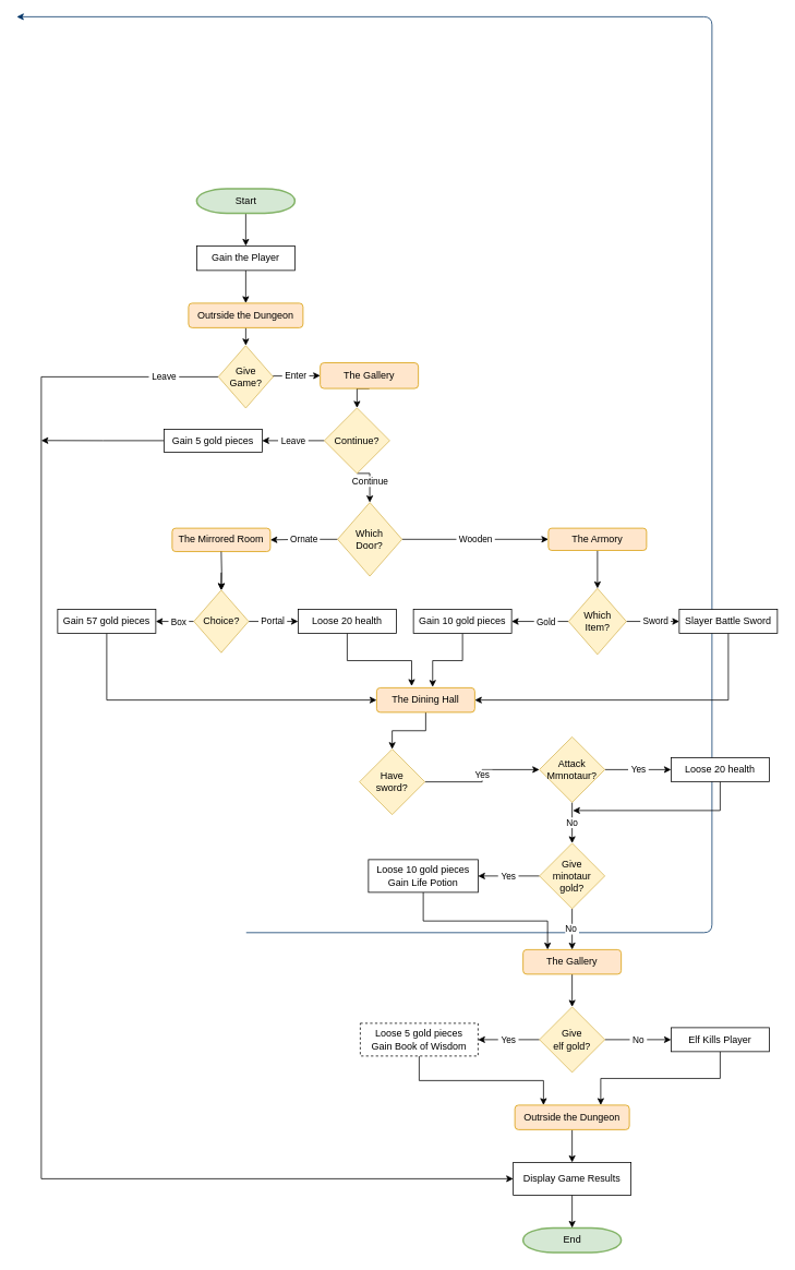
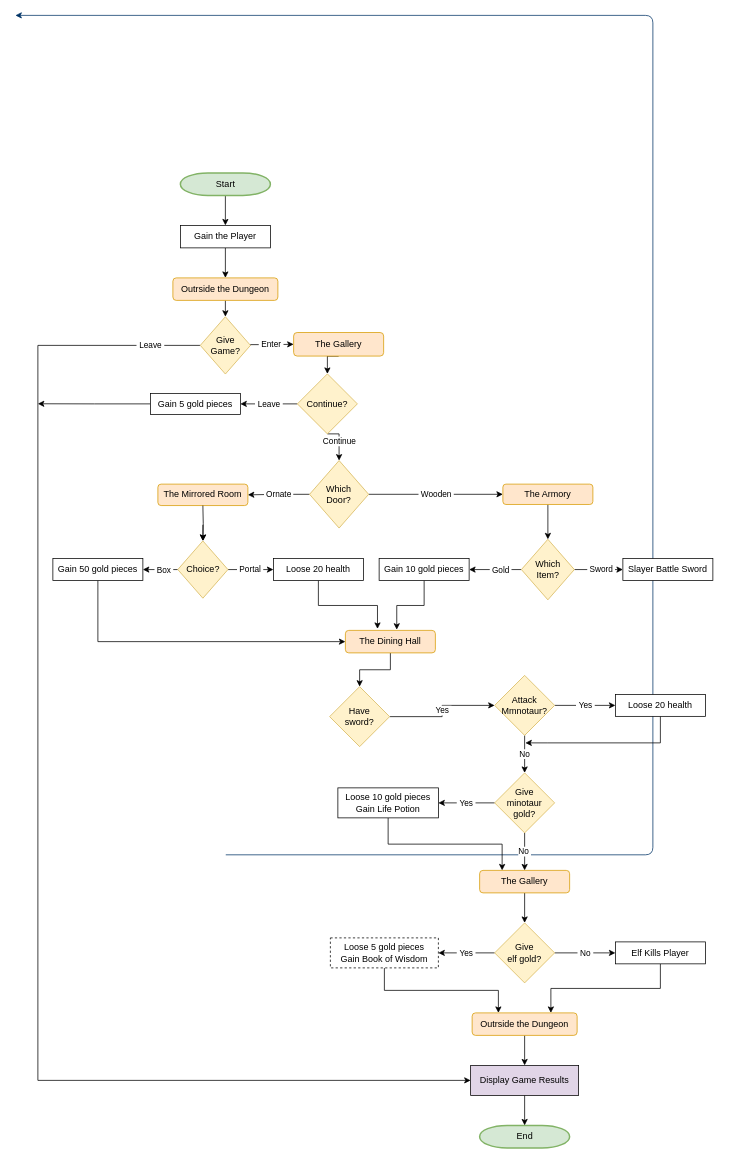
  <mxCell id="0" />
  <mxCell id="1" parent="0" />
  <mxCell id="2" style="edgeStyle=orthogonalEdgeStyle;rounded=0;orthogonalLoop=1;jettySize=auto;html=1;exitX=0.5;exitY=1;exitDx=0;exitDy=0;exitPerimeter=0;entryX=0.5;entryY=0;entryDx=0;entryDy=0;" edge="1" parent="1" source="3" target="7"><mxGeometry relative="1" as="geometry" /></mxCell>
  <mxCell id="3" value="Start" style="shape=mxgraph.flowchart.terminator;strokeWidth=2;gradientDirection=north;fontStyle=0;html=1;fillColor=#d5e8d4;strokeColor=#82b366;" parent="1" vertex="1"><mxGeometry x="240" y="230" width="120" height="30" as="geometry" /></mxCell>
  <mxCell id="4" value="End" style="shape=mxgraph.flowchart.terminator;strokeWidth=2;gradientDirection=north;fontStyle=0;html=1;fillColor=#d5e8d4;strokeColor=#82b366;" parent="1" vertex="1"><mxGeometry x="639" y="1500" width="120" height="30" as="geometry" /></mxCell>
  <mxCell id="5" value="" style="edgeStyle=elbowEdgeStyle;elbow=horizontal;exitX=1;exitY=0.5;exitPerimeter=0;entryX=0.905;entryY=0.5;entryPerimeter=0;fontStyle=1;strokeColor=#003366;strokeWidth=1;html=1;" parent="1" edge="1"><mxGeometry width="100" height="100" as="geometry"><mxPoint x="300.5" y="1139.25" as="sourcePoint" /><mxPoint x="20" as="targetPoint" y="20" /><Array as="points"><mxPoint x="870" y="1340" /></Array></mxGeometry></mxCell>
  <mxCell id="6" style="edgeStyle=orthogonalEdgeStyle;rounded=0;orthogonalLoop=1;jettySize=auto;html=1;exitX=0.5;exitY=1;exitDx=0;exitDy=0;entryX=0.5;entryY=0;entryDx=0;entryDy=0;" edge="1" parent="1" source="7" target="9"><mxGeometry relative="1" as="geometry" /></mxCell>
  <mxCell id="7" value="Gain the Player" style="rounded=0;whiteSpace=wrap;html=1;" vertex="1" parent="1"><mxGeometry x="240" y="300" width="120" height="30" as="geometry" /></mxCell>
  <mxCell id="8" style="edgeStyle=orthogonalEdgeStyle;rounded=0;orthogonalLoop=1;jettySize=auto;html=1;exitX=0.5;exitY=1;exitDx=0;exitDy=0;entryX=0.5;entryY=0;entryDx=0;entryDy=0;" edge="1" parent="1" source="9" target="12"><mxGeometry relative="1" as="geometry" /></mxCell>
  <mxCell id="9" value="Outrside the Dungeon" style="rounded=1;whiteSpace=wrap;html=1;fillColor=#ffe6cc;strokeColor=#d79b00;" vertex="1" parent="1"><mxGeometry x="230" y="370" width="140" height="30" as="geometry" /></mxCell>
  <mxCell id="10" value="&amp;nbsp;Enter&amp;nbsp;" style="edgeStyle=orthogonalEdgeStyle;rounded=0;orthogonalLoop=1;jettySize=auto;html=1;exitX=1;exitY=0.5;exitDx=0;exitDy=0;entryX=0;entryY=0.5;entryDx=0;entryDy=0;" edge="1" parent="1" source="12" target="14"><mxGeometry relative="1" as="geometry"><Array as="points"><mxPoint x="360" y="459" /><mxPoint x="360" y="459" /></Array></mxGeometry></mxCell>
  <mxCell id="11" value="&amp;nbsp;Leave&amp;nbsp;" style="edgeStyle=orthogonalEdgeStyle;rounded=0;orthogonalLoop=1;jettySize=auto;html=1;exitX=0;exitY=0.5;exitDx=0;exitDy=0;entryX=0;entryY=0.5;entryDx=0;entryDy=0;" edge="1" parent="1" source="12" target="69"><mxGeometry x="-0.925" relative="1" as="geometry"><Array as="points"><mxPoint x="50" y="460" /><mxPoint x="50" y="1440" /></Array><mxPoint as="offset" /></mxGeometry></mxCell>
  <mxCell id="12" value="Give&lt;br&gt;Game?" style="rhombus;whiteSpace=wrap;html=1;fillColor=#fff2cc;strokeColor=#d6b656;" vertex="1" parent="1"><mxGeometry x="266.55" y="421.78" width="66.9" height="76.44" as="geometry" /></mxCell>
  <mxCell id="13" style="edgeStyle=orthogonalEdgeStyle;rounded=0;orthogonalLoop=1;jettySize=auto;html=1;exitX=0.5;exitY=1;exitDx=0;exitDy=0;entryX=0.5;entryY=0;entryDx=0;entryDy=0;" edge="1" parent="1" source="14" target="52"><mxGeometry relative="1" as="geometry" /></mxCell>
  <mxCell id="14" value="The Gallery" style="rounded=1;whiteSpace=wrap;html=1;fillColor=#ffe6cc;strokeColor=#d79b00;" vertex="1" parent="1"><mxGeometry x="391" y="442.85" width="120" height="31.43" as="geometry" /></mxCell>
  <mxCell id="15" value="&amp;nbsp;Wooden&amp;nbsp;" style="edgeStyle=orthogonalEdgeStyle;rounded=0;orthogonalLoop=1;jettySize=auto;html=1;exitX=1;exitY=0.5;exitDx=0;exitDy=0;entryX=0;entryY=0.5;entryDx=0;entryDy=0;" edge="1" parent="1" source="17" target="20"><mxGeometry relative="1" as="geometry"><mxPoint x="520" y="658.57" as="targetPoint" /></mxGeometry></mxCell>
  <mxCell id="16" value="&amp;nbsp;Ornate&amp;nbsp;" style="edgeStyle=orthogonalEdgeStyle;rounded=0;orthogonalLoop=1;jettySize=auto;html=1;exitX=0;exitY=0.5;exitDx=0;exitDy=0;entryX=1;entryY=0.5;entryDx=0;entryDy=0;entryPerimeter=0;" edge="1" parent="1" source="17" target="18"><mxGeometry relative="1" as="geometry"><mxPoint x="360" y="660" as="targetPoint" /></mxGeometry></mxCell>
  <mxCell id="17" value="Which&lt;br&gt;Door?" style="rhombus;whiteSpace=wrap;html=1;fillColor=#fff2cc;strokeColor=#d6b656;" vertex="1" parent="1"><mxGeometry x="412.25" y="613.57" width="78.75" height="90" as="geometry" /></mxCell>
  <mxCell id="18" value="The Mirrored Room" style="rounded=1;whiteSpace=wrap;html=1;fillColor=#ffe6cc;strokeColor=#d79b00;" vertex="1" parent="1"><mxGeometry x="210" y="645" width="120" height="28.57" as="geometry" /></mxCell>
  <mxCell id="19" style="edgeStyle=orthogonalEdgeStyle;rounded=0;orthogonalLoop=1;jettySize=auto;html=1;exitX=0.5;exitY=1;exitDx=0;exitDy=0;entryX=0.5;entryY=0;entryDx=0;entryDy=0;" edge="1" parent="1" source="20" target="33"><mxGeometry relative="1" as="geometry" /></mxCell>
  <mxCell id="20" value="The Armory" style="rounded=1;whiteSpace=wrap;html=1;fillColor=#ffe6cc;strokeColor=#d79b00;" vertex="1" parent="1"><mxGeometry x="670" y="645" width="120" height="27.14" as="geometry" /></mxCell>
  <mxCell id="21" value="" style="edgeStyle=orthogonalEdgeStyle;rounded=0;orthogonalLoop=1;jettySize=auto;html=1;" edge="1" parent="1" target="25"><mxGeometry relative="1" as="geometry"><mxPoint x="270" y="673.57" as="sourcePoint" /></mxGeometry></mxCell>
  <mxCell id="22" style="edgeStyle=orthogonalEdgeStyle;rounded=0;orthogonalLoop=1;jettySize=auto;html=1;exitX=0.5;exitY=1;exitDx=0;exitDy=0;entryX=0.5;entryY=0;entryDx=0;entryDy=0;" edge="1" parent="1" target="25"><mxGeometry relative="1" as="geometry"><mxPoint x="270" y="699.28" as="sourcePoint" /></mxGeometry></mxCell>
  <mxCell id="23" value="&amp;nbsp;Box&amp;nbsp;" style="edgeStyle=orthogonalEdgeStyle;rounded=0;orthogonalLoop=1;jettySize=auto;html=1;exitX=0;exitY=0.5;exitDx=0;exitDy=0;entryX=1;entryY=0.5;entryDx=0;entryDy=0;" edge="1" parent="1" source="25" target="27"><mxGeometry x="-0.183" y="1" relative="1" as="geometry"><mxPoint x="190" y="758.565" as="targetPoint" /><mxPoint as="offset" /></mxGeometry></mxCell>
  <mxCell id="24" value="&amp;nbsp;Portal&amp;nbsp;" style="edgeStyle=orthogonalEdgeStyle;rounded=0;orthogonalLoop=1;jettySize=auto;html=1;exitX=1;exitY=0.5;exitDx=0;exitDy=0;entryX=0;entryY=0.5;entryDx=0;entryDy=0;" edge="1" parent="1" source="25" target="29"><mxGeometry relative="1" as="geometry" /></mxCell>
  <mxCell id="25" value="Choice?" style="rhombus;whiteSpace=wrap;html=1;fillColor=#fff2cc;strokeColor=#d6b656;" vertex="1" parent="1"><mxGeometry x="236.56" y="720.7" width="66.89" height="76.44" as="geometry" /></mxCell>
  <mxCell id="26" style="edgeStyle=orthogonalEdgeStyle;rounded=0;orthogonalLoop=1;jettySize=auto;html=1;exitX=0.5;exitY=1;exitDx=0;exitDy=0;entryX=0;entryY=0.5;entryDx=0;entryDy=0;" edge="1" parent="1" source="27" target="39"><mxGeometry relative="1" as="geometry" /></mxCell>
- <mxCell id="27" value="Gain 57 gold pieces" style="rounded=0;whiteSpace=wrap;html=1;" vertex="1" parent="1"><mxGeometry x="70" y="744.28" width="120" height="29.28" as="geometry" /></mxCell>
+ <mxCell id="27" value="Gain 50 gold pieces" style="rounded=0;whiteSpace=wrap;html=1;" vertex="1" parent="1"><mxGeometry x="70" y="744.28" width="120" height="29.28" as="geometry" /></mxCell>
  <mxCell id="28" style="edgeStyle=orthogonalEdgeStyle;rounded=0;orthogonalLoop=1;jettySize=auto;html=1;exitX=0.5;exitY=1;exitDx=0;exitDy=0;entryX=0.357;entryY=-0.067;entryDx=0;entryDy=0;entryPerimeter=0;" edge="1" parent="1" source="29" target="39"><mxGeometry relative="1" as="geometry" /></mxCell>
  <mxCell id="29" value="Loose 20 health" style="rounded=0;whiteSpace=wrap;html=1;" vertex="1" parent="1"><mxGeometry x="364" y="744.28" width="120" height="29.28" as="geometry" /></mxCell>
  <mxCell id="30" value="&amp;nbsp;Gold&amp;nbsp;" style="edgeStyle=orthogonalEdgeStyle;rounded=0;orthogonalLoop=1;jettySize=auto;html=1;exitX=0;exitY=0.5;exitDx=0;exitDy=0;entryX=1;entryY=0.5;entryDx=0;entryDy=0;" edge="1" parent="1" source="33" target="35"><mxGeometry x="-0.183" y="1" relative="1" as="geometry"><mxPoint x="650" y="757.495" as="targetPoint" /><mxPoint as="offset" /></mxGeometry></mxCell>
  <mxCell id="31" style="edgeStyle=orthogonalEdgeStyle;rounded=0;orthogonalLoop=1;jettySize=auto;html=1;exitX=1;exitY=0.5;exitDx=0;exitDy=0;entryX=0;entryY=0.5;entryDx=0;entryDy=0;" edge="1" parent="1" source="33" target="37"><mxGeometry relative="1" as="geometry" /></mxCell>
  <mxCell id="32" value="&amp;nbsp;Sword&amp;nbsp;" style="edgeLabel;html=1;align=center;verticalAlign=middle;resizable=0;points=[];" vertex="1" connectable="0" parent="31"><mxGeometry x="0.23" y="1" relative="1" as="geometry"><mxPoint x="-5" y="1" as="offset" /></mxGeometry></mxCell>
  <mxCell id="33" value="Which&lt;br&gt;Item?" style="rhombus;whiteSpace=wrap;html=1;fillColor=#fff2cc;strokeColor=#d6b656;" vertex="1" parent="1"><mxGeometry x="694.68" y="718.56" width="70.63" height="80.72" as="geometry" /></mxCell>
  <mxCell id="34" style="edgeStyle=orthogonalEdgeStyle;rounded=0;orthogonalLoop=1;jettySize=auto;html=1;exitX=0.5;exitY=1;exitDx=0;exitDy=0;entryX=0.571;entryY=-0.031;entryDx=0;entryDy=0;entryPerimeter=0;" edge="1" parent="1" source="35" target="39"><mxGeometry relative="1" as="geometry" /></mxCell>
  <mxCell id="35" value="Gain 10 gold pieces" style="rounded=0;whiteSpace=wrap;html=1;" vertex="1" parent="1"><mxGeometry x="505" y="744.28" width="120" height="29.28" as="geometry" /></mxCell>
- <mxCell id="36" style="edgeStyle=orthogonalEdgeStyle;rounded=0;orthogonalLoop=1;jettySize=auto;html=1;exitX=0.5;exitY=1;exitDx=0;exitDy=0;entryX=1;entryY=0.5;entryDx=0;entryDy=0;" edge="1" parent="1" source="37" target="39"><mxGeometry relative="1" as="geometry" /></mxCell>
  <mxCell id="37" value="Slayer Battle Sword" style="rounded=0;whiteSpace=wrap;html=1;" vertex="1" parent="1"><mxGeometry x="830" y="744.28" width="120" height="29.28" as="geometry" /></mxCell>
  <mxCell id="38" style="edgeStyle=orthogonalEdgeStyle;rounded=0;orthogonalLoop=1;jettySize=auto;html=1;exitX=0.5;exitY=1;exitDx=0;exitDy=0;entryX=0.5;entryY=0;entryDx=0;entryDy=0;" edge="1" parent="1" source="39" target="41"><mxGeometry relative="1" as="geometry" /></mxCell>
  <mxCell id="39" value="The Dining Hall" style="rounded=1;whiteSpace=wrap;html=1;fillColor=#ffe6cc;strokeColor=#d79b00;" vertex="1" parent="1"><mxGeometry x="460" y="840" width="120" height="30" as="geometry" /></mxCell>
  <mxCell id="40" value="&amp;nbsp;Yes&amp;nbsp;" style="edgeStyle=orthogonalEdgeStyle;rounded=0;orthogonalLoop=1;jettySize=auto;html=1;exitX=1;exitY=0.5;exitDx=0;exitDy=0;entryX=0;entryY=0.5;entryDx=0;entryDy=0;" edge="1" parent="1" source="41" target="44"><mxGeometry relative="1" as="geometry" /></mxCell>
  <mxCell id="41" value="Have&lt;br&gt;sword?" style="rhombus;whiteSpace=wrap;html=1;rounded=0;fillColor=#fff2cc;strokeColor=#d6b656;" vertex="1" parent="1"><mxGeometry x="439" y="915" width="80" height="80" as="geometry" /></mxCell>
  <mxCell id="42" value="&amp;nbsp;Yes&amp;nbsp;" style="edgeStyle=orthogonalEdgeStyle;rounded=0;orthogonalLoop=1;jettySize=auto;html=1;exitX=1;exitY=0.5;exitDx=0;exitDy=0;entryX=0;entryY=0.5;entryDx=0;entryDy=0;" edge="1" parent="1" source="44" target="46"><mxGeometry relative="1" as="geometry" /></mxCell>
  <mxCell id="43" value="&amp;nbsp;No&amp;nbsp;" style="edgeStyle=orthogonalEdgeStyle;rounded=0;orthogonalLoop=1;jettySize=auto;html=1;exitX=0.5;exitY=1;exitDx=0;exitDy=0;entryX=0.5;entryY=0;entryDx=0;entryDy=0;" edge="1" parent="1" source="44" target="49"><mxGeometry relative="1" as="geometry" /></mxCell>
  <mxCell id="44" value="Attack&lt;br&gt;Mmnotaur?" style="rhombus;whiteSpace=wrap;html=1;rounded=0;fillColor=#fff2cc;strokeColor=#d6b656;" vertex="1" parent="1"><mxGeometry x="659" y="900" width="80" height="80" as="geometry" /></mxCell>
  <mxCell id="45" style="edgeStyle=orthogonalEdgeStyle;rounded=0;orthogonalLoop=1;jettySize=auto;html=1;exitX=0.5;exitY=1;exitDx=0;exitDy=0;" edge="1" parent="1" source="46"><mxGeometry relative="1" as="geometry"><mxPoint x="700" y="990" as="targetPoint" /><Array as="points"><mxPoint x="880" y="990" /><mxPoint x="730" y="990" /></Array></mxGeometry></mxCell>
  <mxCell id="46" value="Loose 20 health" style="rounded=0;whiteSpace=wrap;html=1;" vertex="1" parent="1"><mxGeometry x="820" y="925.36" width="120" height="29.28" as="geometry" /></mxCell>
  <mxCell id="47" value="&amp;nbsp;Yes&amp;nbsp;" style="edgeStyle=orthogonalEdgeStyle;rounded=0;orthogonalLoop=1;jettySize=auto;html=1;exitX=0;exitY=0.5;exitDx=0;exitDy=0;entryX=1;entryY=0.5;entryDx=0;entryDy=0;" edge="1" parent="1" source="49" target="56"><mxGeometry relative="1" as="geometry" /></mxCell>
  <mxCell id="48" value="No&amp;nbsp;" style="edgeStyle=orthogonalEdgeStyle;rounded=0;orthogonalLoop=1;jettySize=auto;html=1;exitX=0.5;exitY=1;exitDx=0;exitDy=0;entryX=0.5;entryY=0;entryDx=0;entryDy=0;" edge="1" parent="1" source="49" target="58"><mxGeometry relative="1" as="geometry" /></mxCell>
  <mxCell id="49" value="Give&lt;br&gt;minotaur&lt;br&gt;gold?" style="rhombus;whiteSpace=wrap;html=1;rounded=0;fillColor=#fff2cc;strokeColor=#d6b656;" vertex="1" parent="1"><mxGeometry x="659" y="1030" width="80" height="80" as="geometry" /></mxCell>
  <mxCell id="50" value="Continue" style="edgeStyle=orthogonalEdgeStyle;rounded=0;orthogonalLoop=1;jettySize=auto;html=1;exitX=0.5;exitY=1;exitDx=0;exitDy=0;entryX=0.5;entryY=0;entryDx=0;entryDy=0;" edge="1" parent="1" source="52" target="17"><mxGeometry relative="1" as="geometry" /></mxCell>
  <mxCell id="51" value="&amp;nbsp;Leave&amp;nbsp;" style="edgeStyle=orthogonalEdgeStyle;rounded=0;orthogonalLoop=1;jettySize=auto;html=1;exitX=0;exitY=0.5;exitDx=0;exitDy=0;entryX=1;entryY=0.5;entryDx=0;entryDy=0;" edge="1" parent="1" source="52" target="54"><mxGeometry relative="1" as="geometry"><Array as="points"><mxPoint x="370" y="538" /><mxPoint x="370" y="538" /></Array></mxGeometry></mxCell>
  <mxCell id="52" value="Continue?" style="rhombus;whiteSpace=wrap;html=1;rounded=0;fillColor=#fff2cc;strokeColor=#d6b656;" vertex="1" parent="1"><mxGeometry x="396" y="498" width="80" height="80" as="geometry" /></mxCell>
  <mxCell id="53" style="edgeStyle=orthogonalEdgeStyle;rounded=0;orthogonalLoop=1;jettySize=auto;html=1;exitX=0;exitY=0.5;exitDx=0;exitDy=0;" edge="1" parent="1" source="54"><mxGeometry relative="1" as="geometry"><mxPoint x="50" y="537.857" as="targetPoint" /></mxGeometry></mxCell>
  <mxCell id="54" value="Gain 5 gold pieces" style="rounded=0;whiteSpace=wrap;html=1;" vertex="1" parent="1"><mxGeometry x="200" y="524" width="120" height="28" as="geometry" /></mxCell>
  <mxCell id="55" style="edgeStyle=orthogonalEdgeStyle;rounded=0;orthogonalLoop=1;jettySize=auto;html=1;exitX=0.5;exitY=1;exitDx=0;exitDy=0;entryX=0.25;entryY=0;entryDx=0;entryDy=0;fontSize=24;" edge="1" parent="1" source="56" target="58"><mxGeometry relative="1" as="geometry" /></mxCell>
  <mxCell id="56" value="Loose 10 gold pieces&lt;br&gt;Gain Life Potion" style="rounded=0;whiteSpace=wrap;html=1;" vertex="1" parent="1"><mxGeometry x="450" y="1050" width="134" height="40" as="geometry" /></mxCell>
  <mxCell id="57" style="edgeStyle=orthogonalEdgeStyle;rounded=0;orthogonalLoop=1;jettySize=auto;html=1;exitX=0.5;exitY=1;exitDx=0;exitDy=0;entryX=0.5;entryY=0;entryDx=0;entryDy=0;" edge="1" parent="1" source="58" target="61"><mxGeometry relative="1" as="geometry" /></mxCell>
  <mxCell id="58" value="The Gallery" style="rounded=1;whiteSpace=wrap;html=1;fillColor=#ffe6cc;strokeColor=#d79b00;" vertex="1" parent="1"><mxGeometry x="639" y="1160" width="120" height="30" as="geometry" /></mxCell>
  <mxCell id="59" value="&amp;nbsp;Yes&amp;nbsp;" style="edgeStyle=orthogonalEdgeStyle;rounded=0;orthogonalLoop=1;jettySize=auto;html=1;exitX=0;exitY=0.5;exitDx=0;exitDy=0;entryX=1;entryY=0.5;entryDx=0;entryDy=0;" edge="1" parent="1" source="61" target="63"><mxGeometry relative="1" as="geometry" /></mxCell>
  <mxCell id="60" value="&amp;nbsp;No&amp;nbsp;" style="edgeStyle=orthogonalEdgeStyle;rounded=0;orthogonalLoop=1;jettySize=auto;html=1;exitX=1;exitY=0.5;exitDx=0;exitDy=0;entryX=0;entryY=0.5;entryDx=0;entryDy=0;" edge="1" parent="1" source="61" target="65"><mxGeometry relative="1" as="geometry" /></mxCell>
  <mxCell id="61" value="Give&lt;br&gt;elf gold?" style="rhombus;whiteSpace=wrap;html=1;rounded=0;fillColor=#fff2cc;strokeColor=#d6b656;" vertex="1" parent="1"><mxGeometry x="659" y="1230" width="80" height="80" as="geometry" /></mxCell>
  <mxCell id="62" style="edgeStyle=orthogonalEdgeStyle;rounded=0;orthogonalLoop=1;jettySize=auto;html=1;exitX=0.5;exitY=1;exitDx=0;exitDy=0;entryX=0.25;entryY=0;entryDx=0;entryDy=0;" edge="1" parent="1" source="63" target="67"><mxGeometry relative="1" as="geometry" /></mxCell>
  <mxCell id="63" value="Loose 5 gold pieces&lt;br&gt;Gain Book of Wisdom" style="rounded=0;whiteSpace=wrap;html=1;dashed=1;" vertex="1" parent="1"><mxGeometry x="440" y="1250" width="144" height="40" as="geometry" /></mxCell>
  <mxCell id="64" style="edgeStyle=orthogonalEdgeStyle;rounded=0;orthogonalLoop=1;jettySize=auto;html=1;exitX=0.5;exitY=1;exitDx=0;exitDy=0;entryX=0.75;entryY=0;entryDx=0;entryDy=0;" edge="1" parent="1" source="65" target="67"><mxGeometry relative="1" as="geometry" /></mxCell>
  <mxCell id="65" value="Elf Kills Player" style="rounded=0;whiteSpace=wrap;html=1;" vertex="1" parent="1"><mxGeometry x="820" y="1255.36" width="120" height="29.28" as="geometry" /></mxCell>
  <mxCell id="66" style="edgeStyle=orthogonalEdgeStyle;rounded=0;orthogonalLoop=1;jettySize=auto;html=1;exitX=0.5;exitY=1;exitDx=0;exitDy=0;entryX=0.5;entryY=0;entryDx=0;entryDy=0;" edge="1" parent="1" source="67" target="69"><mxGeometry relative="1" as="geometry" /></mxCell>
  <mxCell id="67" value="Outrside the Dungeon" style="rounded=1;whiteSpace=wrap;html=1;fillColor=#ffe6cc;strokeColor=#d79b00;" vertex="1" parent="1"><mxGeometry x="629" y="1350" width="140" height="30" as="geometry" /></mxCell>
  <mxCell id="68" style="edgeStyle=orthogonalEdgeStyle;rounded=0;orthogonalLoop=1;jettySize=auto;html=1;exitX=0.5;exitY=1;exitDx=0;exitDy=0;entryX=0.5;entryY=0;entryDx=0;entryDy=0;entryPerimeter=0;" edge="1" parent="1" source="69" target="4"><mxGeometry relative="1" as="geometry" /></mxCell>
- <mxCell id="69" value="Display Game Results" style="rounded=0;whiteSpace=wrap;html=1;" vertex="1" parent="1"><mxGeometry x="627" y="1420" width="144" height="40" as="geometry" /></mxCell>
+ <mxCell id="69" value="Display Game Results" style="rounded=0;whiteSpace=wrap;html=1;fillColor=#e1d5e7;" vertex="1" parent="1"><mxGeometry x="627" y="1420" width="144" height="40" as="geometry" /></mxCell>
